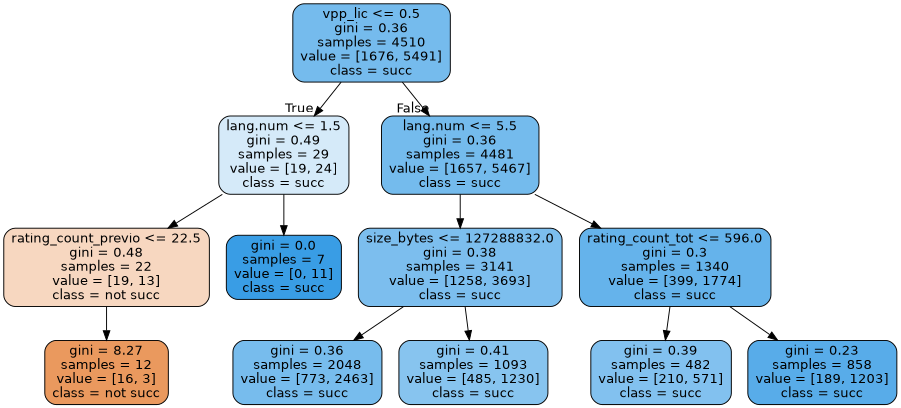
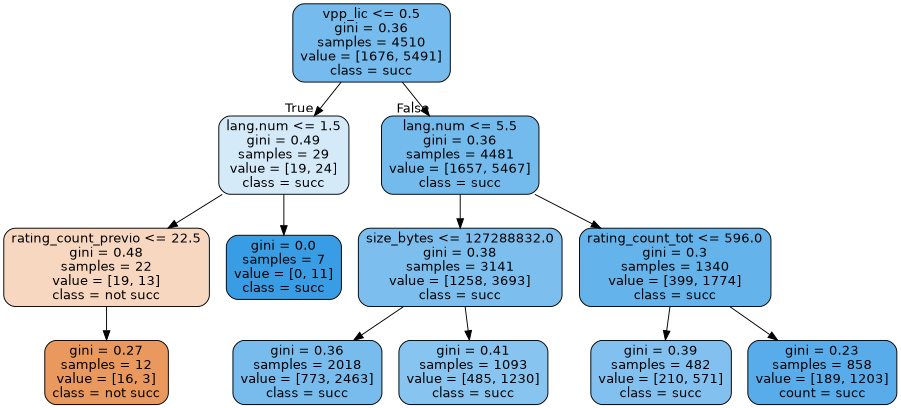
  digraph {
    node [color=black fontname=helvetica shape=box style="filled, rounded"]
    edge [fontname=helvetica]
    n1 [fillcolor="#399de5b1" label="vpp_lic <= 0.5\ngini = 0.36\nsamples = 4510\nvalue = [1676, 5491]\nclass = succ"]
    n2 [fillcolor="#399de535" label="lang.num <= 1.5\ngini = 0.49\nsamples = 29\nvalue = [19, 24]\nclass = succ"]
    n3 [fillcolor="#399de5b2" label="lang.num <= 5.5\ngini = 0.36\nsamples = 4481\nvalue = [1657, 5467]\nclass = succ"]
    n4 [fillcolor="#e5813951" label="rating_count_previo <= 22.5\ngini = 0.48\nsamples = 22\nvalue = [19, 13]\nclass = not succ"]
    n5 [fillcolor="#399de5ff" label="gini = 0.0\nsamples = 7\nvalue = [0, 11]\nclass = succ"]
    n6 [fillcolor="#399de5a8" label="size_bytes <= 127288832.0\ngini = 0.38\nsamples = 3141\nvalue = [1258, 3693]\nclass = succ"]
    n7 [fillcolor="#399de5c6" label="rating_count_tot <= 596.0\ngini = 0.3\nsamples = 1340\nvalue = [399, 1774]\nclass = succ"]
-   n8 [fillcolor="#e58139cf" label="gini = 8.27\nsamples = 12\nvalue = [16, 3]\nclass = not succ"]
-   n9 [fillcolor="#399de5af" label="gini = 0.36\nsamples = 2048\nvalue = [773, 2463]\nclass = succ"]
+   n8 [fillcolor="#e58139cf" label="gini = 0.27\nsamples = 12\nvalue = [16, 3]\nclass = not succ"]
+   n9 [fillcolor="#399de5af" label="gini = 0.36\nsamples = 2018\nvalue = [773, 2463]\nclass = succ"]
    n10 [fillcolor="#399de59a" label="gini = 0.41\nsamples = 1093\nvalue = [485, 1230]\nclass = succ"]
    n11 [fillcolor="#399de5a1" label="gini = 0.39\nsamples = 482\nvalue = [210, 571]\nclass = succ"]
-   n12 [fillcolor="#399de5d7" label="gini = 0.23\nsamples = 858\nvalue = [189, 1203]\nclass = succ"]
+   n12 [fillcolor="#399de5d7" label="gini = 0.23\nsamples = 858\nvalue = [189, 1203]\ncount = succ"]
    n1 -> n2 [headlabel=True labelangle=45 labeldistance=2.5]
    n1 -> n3 [headlabel=False labelangle=-45 labeldistance=2.5]
    n2 -> n4
    n2 -> n5
    n3 -> n6
    n3 -> n7
    n4 -> n8
    n6 -> n9
    n6 -> n10
    n7 -> n11
    n7 -> n12
  }
